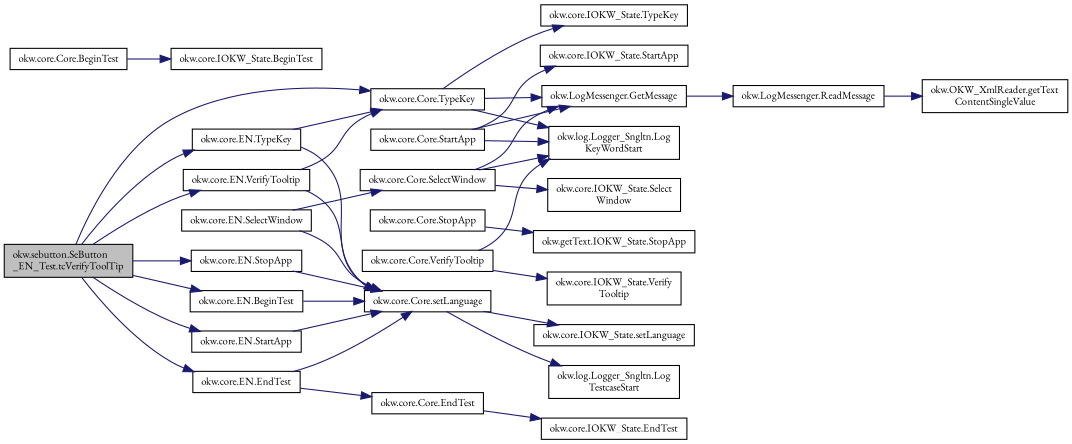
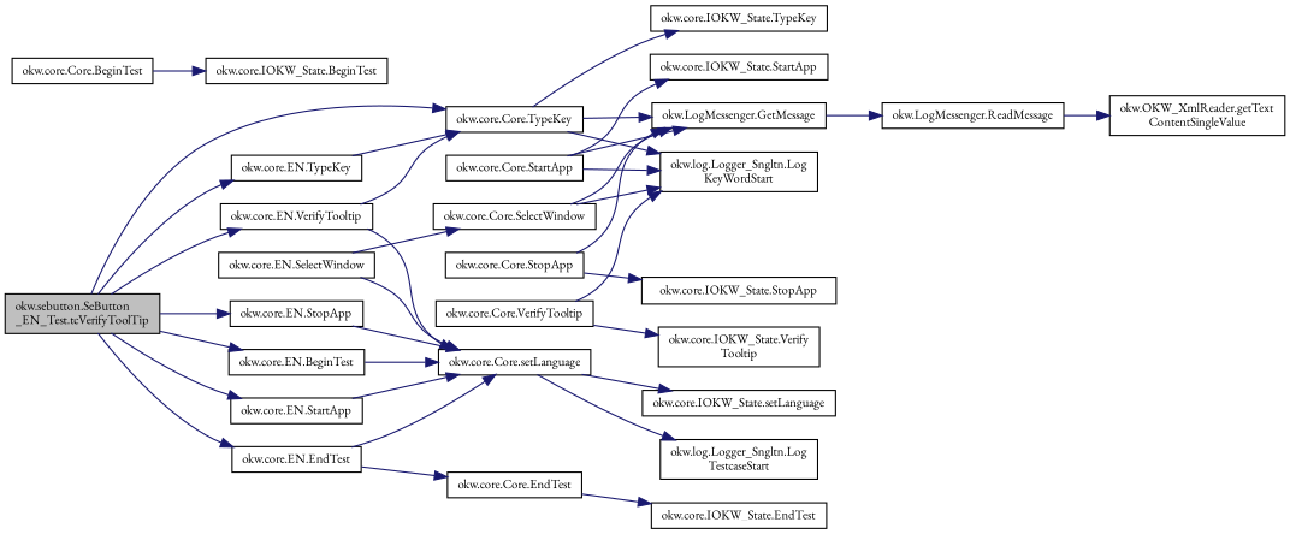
  digraph {
    fontname="EB Garamond"
    rankdir=LR
    node [color=black fillcolor=white fontname="EB Garamond" fontsize=10 shape=record style=filled]
    edge [color=midnightblue fontname="EB Garamond" fontsize=10 labelfontname=Helvetica labelfontsize=10 style=solid]
    n1 [fillcolor=grey75 fontcolor=black height=0.2 label="okw.sebutton.SeButton\l_EN_Test.tcVerifyToolTip" width=0.4]
    n2 [height=0.2 label="okw.core.EN.BeginTest" width=0.4]
    n3 [height=0.2 label="okw.core.EN.StartApp" width=0.4]
    n4 [height=0.2 label="okw.core.EN.TypeKey" width=0.4]
    n5 [height=0.2 label="okw.core.EN.VerifyTooltip" width=0.4]
    n6 [height=0.2 label="okw.core.EN.StopApp" width=0.4]
    n7 [height=0.2 label="okw.core.EN.EndTest" width=0.4]
    n8 [height=0.2 label="okw.core.Core.TypeKey" width=0.4]
    n9 [height=0.2 label="okw.core.Core.setLanguage" width=0.4]
    n10 [height=0.2 label="okw.core.EN.SelectWindow" width=0.4]
    n11 [height=0.2 label="okw.core.Core.SelectWindow" width=0.4]
    n12 [height=0.2 label="okw.core.Core.EndTest" width=0.4]
    n13 [height=0.2 label="okw.core.IOKW_State.setLanguage" width=0.4]
    n14 [height=0.2 label="okw.log.Logger_Sngltn.Log\lTestcaseStart" width=0.4]
    n15 [height=0.2 label="okw.core.Core.BeginTest" width=0.4]
    n16 [height=0.2 label="okw.core.IOKW_State.BeginTest" width=0.4]
    n17 [height=0.2 label="okw.core.Core.StartApp" width=0.4]
    n18 [height=0.2 label="okw.log.Logger_Sngltn.Log\lKeyWordStart" width=0.4]
    n19 [height=0.2 label="okw.LogMessenger.GetMessage" width=0.4]
    n20 [height=0.2 label="okw.core.IOKW_State.StartApp" width=0.4]
    n21 [height=0.2 label="okw.LogMessenger.ReadMessage" width=0.4]
    n22 [height=0.2 label="okw.OKW_XmlReader.getText\lContentSingleValue" width=0.4]
    n23 [height=0.2 label="okw.core.IOKW_State.TypeKey" width=0.4]
-   n24 [height=0.2 label="okw.core.IOKW_State.Select\lWindow" width=0.4]
    n25 [height=0.2 label="okw.core.Core.VerifyTooltip" width=0.4]
    n26 [height=0.2 label="okw.core.IOKW_State.Verify\lTooltip" width=0.4]
    n27 [height=0.2 label="okw.core.Core.StopApp" width=0.4]
-   n28 [height=0.2 label="okw.getText.IOKW_State.StopApp" width=0.4]
+   n28 [height=0.2 label="okw.core.IOKW_State.StopApp" width=0.4]
    n29 [height=0.2 label="okw.core.IOKW_State.EndTest" width=0.4]
    n1 -> n2
    n1 -> n3
    n1 -> n4
    n1 -> n5
    n1 -> n6
    n1 -> n7
    n1 -> n8
    n2 -> n9
    n3 -> n9
    n4 -> n8
-   n4 -> n9
    n5 -> n8
    n5 -> n9
    n6 -> n9
    n7 -> n9
    n7 -> n12
    n8 -> n18
    n8 -> n19
    n8 -> n23
    n9 -> n13
    n9 -> n14
    n10 -> n9
    n10 -> n11
    n11 -> n18
    n11 -> n19
-   n11 -> n24
    n12 -> n29
    n15 -> n16
    n17 -> n18
    n17 -> n19
    n17 -> n20
    n19 -> n21
    n21 -> n22
    n25 -> n18
    n25 -> n26
+   n27 -> n19
    n27 -> n28
  }
